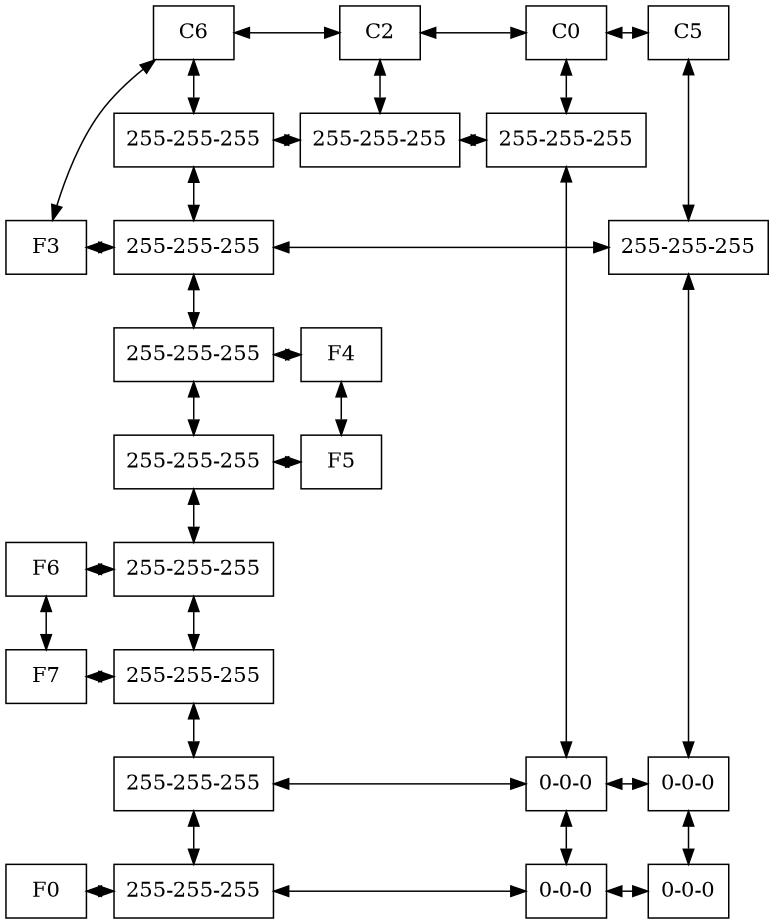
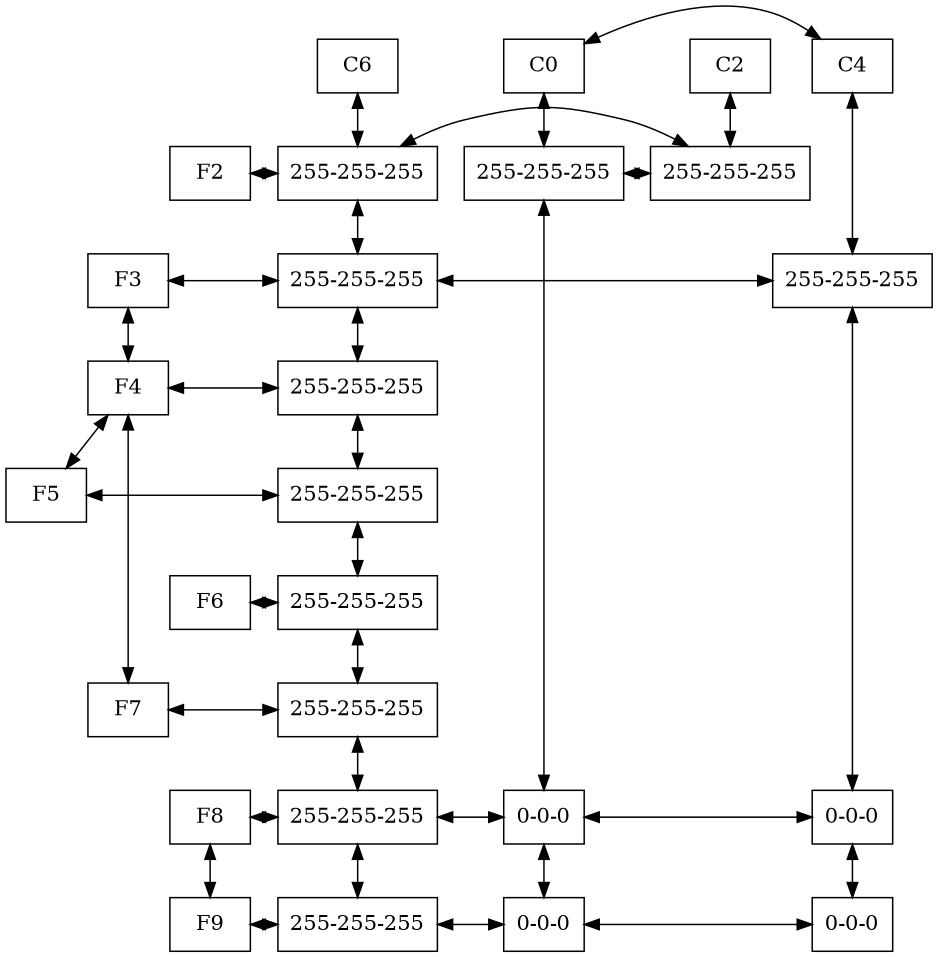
  digraph {
    rankdir=UD
    node [group=2 shape=box]
    edge [dir=both]
    n1 [label=C6 rankdir=LR]
    n2 [group=3 label=C2 rankdir=LR]
    n3 [group=4 label=C0 rankdir=LR]
-   n4 [group=5 label=C5 rankdir=LR]
+   n4 [group=5 label=C4 rankdir=LR]
+   n5 [group=0 label=F2]
    n6 [label="255-255-255"]
    n7 [group=3 label="255-255-255"]
    n8 [group=4 label="255-255-255"]
    n9 [group=0 label=F3]
    n10 [label="255-255-255"]
    n11 [group=5 label="255-255-255"]
    n12 [group=0 label=F4]
    n13 [label="255-255-255"]
    n14 [group=0 label=F5]
    n15 [label="255-255-255"]
    n16 [group=0 label=F6]
    n17 [label="255-255-255"]
    n18 [group=0 label=F7]
    n19 [label="255-255-255"]
+   n20 [group=0 label=F8]
    n21 [label="255-255-255"]
    n22 [group=4 label="0-0-0"]
    n23 [group=5 label="0-0-0"]
-   n24 [group=0 label=F0]
+   n24 [group=0 label=F9]
    n25 [label="255-255-255"]
    n26 [group=4 label="0-0-0"]
    n27 [group=5 label="0-0-0"]
    subgraph sub_1 {
      rank=min
      n1
      n2
      n3
      n4
    }
    subgraph sub_2 {
      rank=same
      n1
      n2
      n3
      n4
    }
    subgraph sub_3 {
      rank=same
+     n5
      n6
      n7
      n8
    }
    subgraph sub_4 {
      rank=same
      n9
      n10
      n11
    }
    subgraph sub_5 {
      rank=same
      n12
      n13
    }
    subgraph sub_6 {
      rank=same
      n14
      n15
    }
    subgraph sub_7 {
      rank=same
      n16
      n17
    }
    subgraph sub_8 {
      rank=same
      n18
      n19
    }
    subgraph sub_9 {
      rank=same
+     n20
      n21
      n22
      n23
    }
    subgraph sub_10 {
      rank=same
      n24
      n25
      n26
      n27
    }
-   n1 -> n2
    n1 -> n6
-   n2 -> n3
    n2 -> n7
    n3 -> n4
    n3 -> n8
    n4 -> n11
+   n5 -> n6
    n6 -> n7
    n6 -> n10
    n7 -> n8
    n8 -> n22
    n9 -> n10
-   n9 -> n1
+   n9 -> n12
    n10 -> n11
    n10 -> n13
    n11 -> n23
    n12 -> n13
    n12 -> n14
    n13 -> n15
    n14 -> n15
    n15 -> n17
    n16 -> n17
-   n16 -> n18
+   n12 -> n18
    n17 -> n19
    n18 -> n19
    n19 -> n21
+   n20 -> n21
+   n20 -> n24
    n21 -> n22
    n21 -> n25
    n22 -> n23
    n22 -> n26
    n23 -> n27
    n24 -> n25
    n25 -> n26
    n26 -> n27
  }
